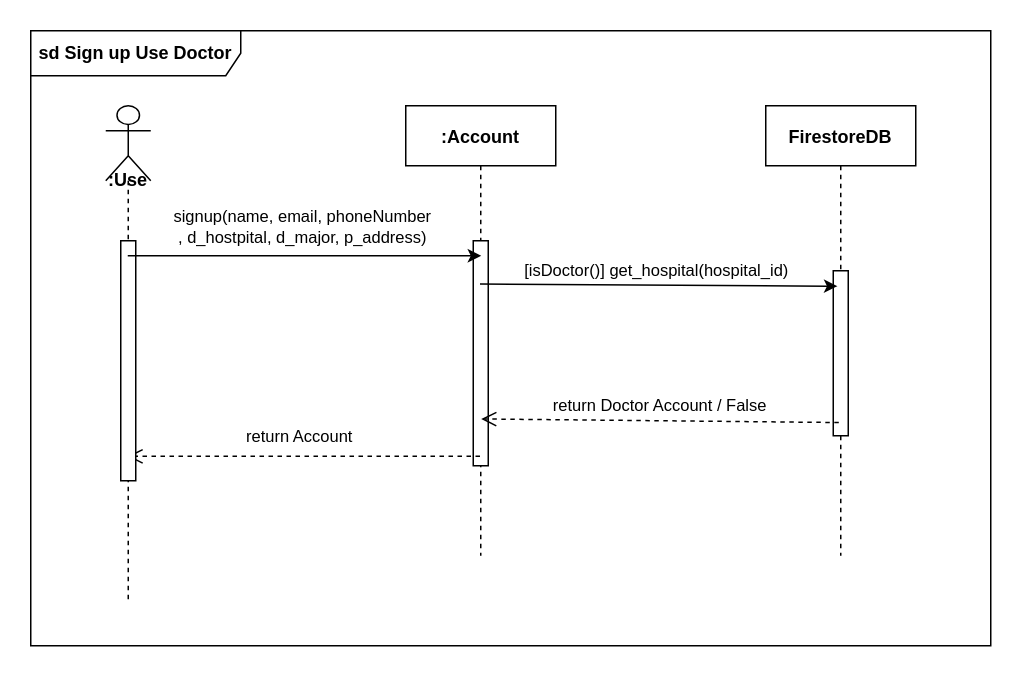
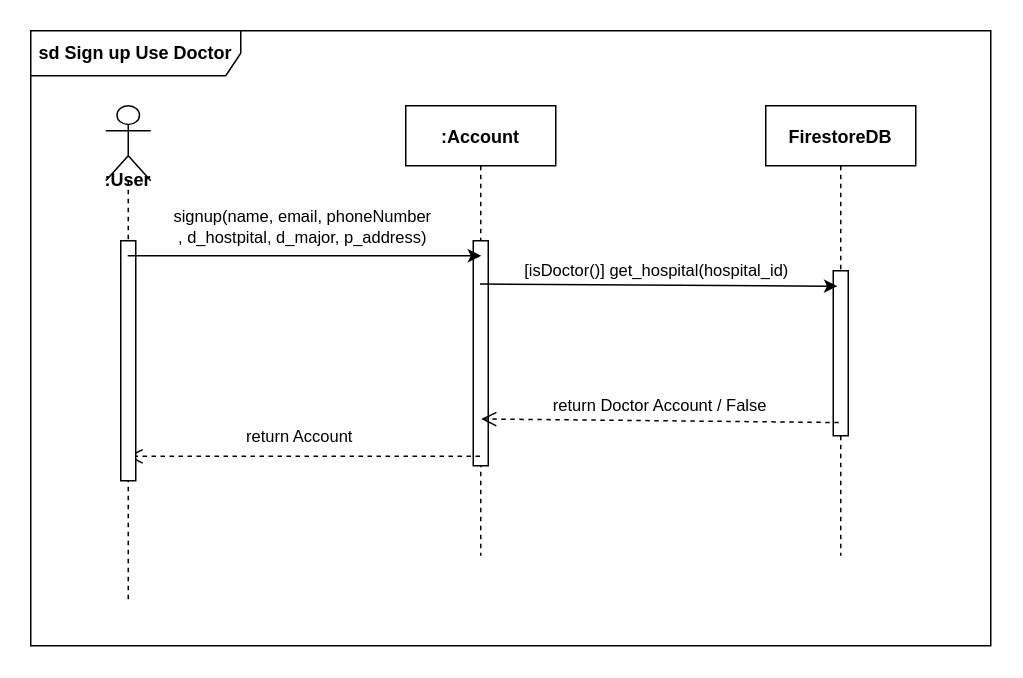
  <mxCell id="0" />
  <mxCell id="1" parent="0" />
  <mxCell id="2" value=":Account" style="shape=umlLifeline;perimeter=lifelinePerimeter;container=1;collapsible=0;recursiveResize=0;rounded=0;shadow=0;strokeWidth=1;fontStyle=1" parent="1" vertex="1"><mxGeometry x="270" y="70" width="100" height="300" as="geometry" /></mxCell>
  <mxCell id="3" value="" style="html=1;points=[];perimeter=orthogonalPerimeter;" vertex="1" parent="2"><mxGeometry x="45" y="90" width="10" height="150" as="geometry" /></mxCell>
  <mxCell id="4" value="FirestoreDB" style="shape=umlLifeline;perimeter=lifelinePerimeter;container=1;collapsible=0;recursiveResize=0;rounded=0;shadow=0;strokeWidth=1;fontStyle=1" parent="1" vertex="1"><mxGeometry x="510" y="70" width="100" height="300" as="geometry" /></mxCell>
  <mxCell id="5" value="" style="html=1;points=[];perimeter=orthogonalPerimeter;" vertex="1" parent="4"><mxGeometry x="45" y="110" width="10" height="110" as="geometry" /></mxCell>
  <mxCell id="6" value="return Doctor Account / False" style="verticalAlign=bottom;endArrow=open;dashed=1;endSize=8;exitX=0.487;exitY=0.704;shadow=0;strokeWidth=1;entryX=0.503;entryY=0.696;entryDx=0;entryDy=0;entryPerimeter=0;exitDx=0;exitDy=0;exitPerimeter=0;" parent="1" source="4" target="2" edge="1"><mxGeometry x="-0.004" y="-1" relative="1" as="geometry"><mxPoint x="350" y="210" as="targetPoint" /><mxPoint x="560" y="210" as="sourcePoint" /><mxPoint as="offset" /></mxGeometry></mxCell>
  <mxCell id="7" value="return Account" style="verticalAlign=bottom;endArrow=open;dashed=1;endSize=8;exitX=0.495;exitY=0.779;shadow=0;strokeWidth=1;exitDx=0;exitDy=0;exitPerimeter=0;" parent="1" source="2" target="9" edge="1"><mxGeometry x="0.018" y="-4" relative="1" as="geometry"><mxPoint x="160" y="240" as="targetPoint" /><mxPoint x="320" y="240" as="sourcePoint" /><mxPoint as="offset" /></mxGeometry></mxCell>
  <mxCell id="8" value="sd Sign up Use Doctor" style="shape=umlFrame;whiteSpace=wrap;html=1;width=140;height=30;fontStyle=1" vertex="1" parent="1"><mxGeometry x="20" y="20" width="640" height="410" as="geometry" /></mxCell>
- <mxCell id="9" value="&lt;b&gt;:Use&lt;/b&gt;" style="shape=umlLifeline;participant=umlActor;perimeter=lifelinePerimeter;whiteSpace=wrap;html=1;container=1;collapsible=0;recursiveResize=0;verticalAlign=top;spacingTop=36;outlineConnect=0;size=50;" vertex="1" parent="1"><mxGeometry x="70" y="70" width="30" height="330" as="geometry" /></mxCell>
+ <mxCell id="9" value="&lt;b&gt;:User&lt;/b&gt;" style="shape=umlLifeline;participant=umlActor;perimeter=lifelinePerimeter;whiteSpace=wrap;html=1;container=1;collapsible=0;recursiveResize=0;verticalAlign=top;spacingTop=36;outlineConnect=0;size=50;" vertex="1" parent="1"><mxGeometry x="70" y="70" width="30" height="330" as="geometry" /></mxCell>
  <mxCell id="10" value="" style="html=1;points=[];perimeter=orthogonalPerimeter;" vertex="1" parent="9"><mxGeometry x="10" y="90" width="10" height="160" as="geometry" /></mxCell>
  <mxCell id="11" value="" style="endArrow=classic;html=1;entryX=0.503;entryY=0.323;entryDx=0;entryDy=0;entryPerimeter=0;" edge="1" parent="1"><mxGeometry width="50" height="50" relative="1" as="geometry"><mxPoint x="84.667" y="170" as="sourcePoint" /><mxPoint x="320.3" y="170" as="targetPoint" /></mxGeometry></mxCell>
  <mxCell id="12" value="signup(name, email, phoneNumber&lt;br&gt;, d_hostpital, d_major, p_address)" style="edgeLabel;html=1;align=center;verticalAlign=middle;resizable=0;points=[];" vertex="1" connectable="0" parent="11"><mxGeometry x="0.21" y="2" relative="1" as="geometry"><mxPoint x="-27.17" y="-18" as="offset" /></mxGeometry></mxCell>
  <mxCell id="13" value="" style="endArrow=classic;html=1;entryX=0.478;entryY=0.401;entryDx=0;entryDy=0;entryPerimeter=0;exitX=0.495;exitY=0.396;exitDx=0;exitDy=0;exitPerimeter=0;" edge="1" parent="1" source="2" target="4"><mxGeometry width="50" height="50" relative="1" as="geometry"><mxPoint x="319.997" y="150" as="sourcePoint" /><mxPoint x="540" y="150" as="targetPoint" /></mxGeometry></mxCell>
  <mxCell id="14" value="[isDoctor()] get_hospital(hospital_id)" style="edgeLabel;html=1;align=center;verticalAlign=middle;resizable=0;points=[];" vertex="1" connectable="0" parent="13"><mxGeometry x="0.21" y="2" relative="1" as="geometry"><mxPoint x="-27.17" y="-7.71" as="offset" /></mxGeometry></mxCell>
